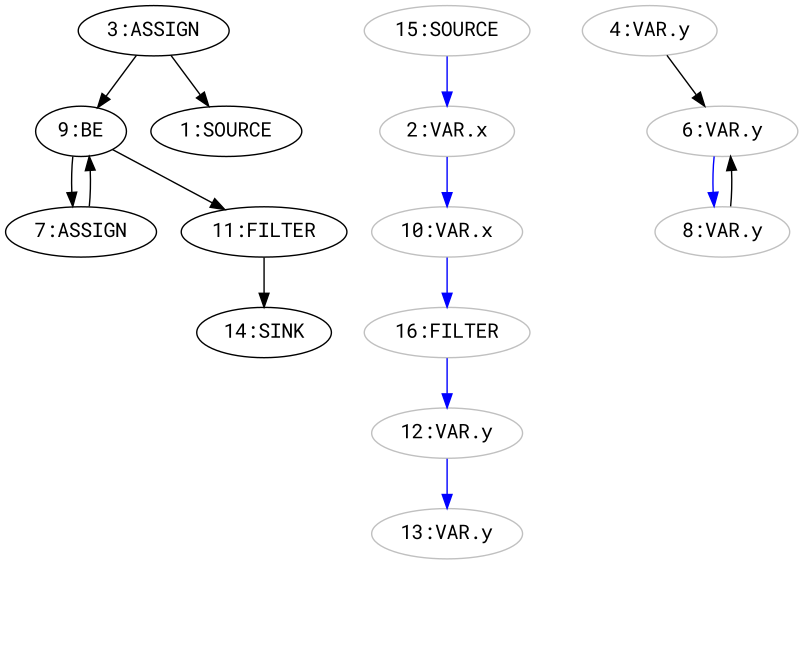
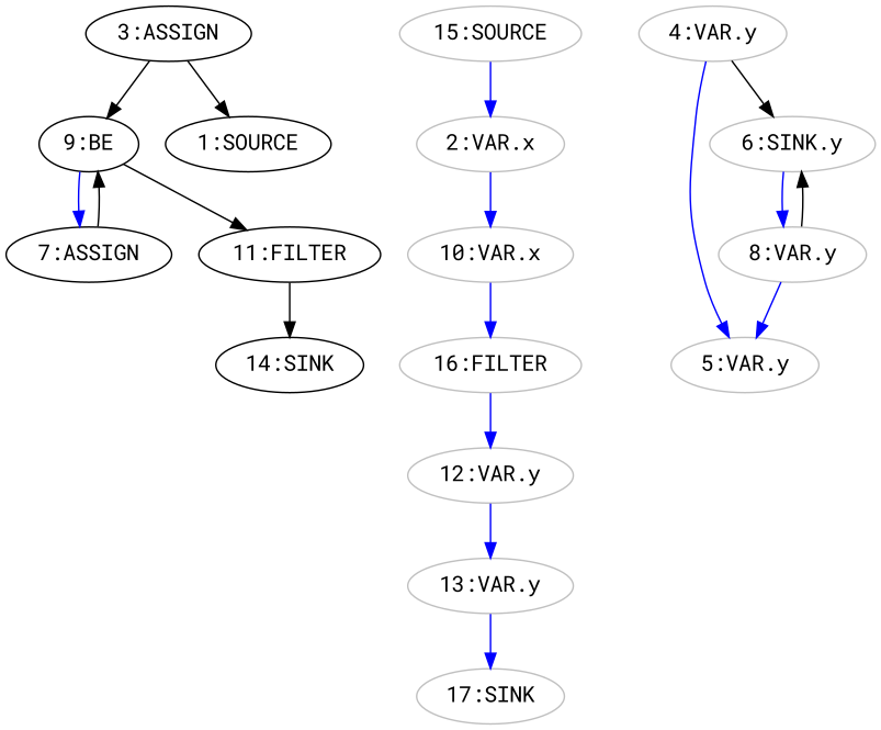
  digraph {
    fontname="Roboto Mono"
    node [fontname="Roboto Mono" color=grey]
    edge [color=blue fontname="Roboto Mono"]
    n1 [label="3:ASSIGN" color=""]
    n2 [label="9:BE" color=""]
    n3 [label="1:SOURCE" color=""]
    n4 [label="7:ASSIGN" color=""]
    n5 [label="11:FILTER" color=""]
    n6 [label="14:SINK" color=""]
    n7 [label="2:VAR.x"]
    n8 [label="10:VAR.x"]
    n9 [label="16:FILTER"]
    n10 [label="4:VAR.y"]
-   n12 [label="6:VAR.y"]
+   n11 [label="5:VAR.y"]
+   n12 [label="6:SINK.y"]
    n13 [label="8:VAR.y"]
    n14 [label="12:VAR.y"]
    n15 [label="13:VAR.y"]
+   n16 [label="17:SINK"]
    n17 [label="15:SOURCE"]
    n1 -> n2 [color=black]
    n1 -> n3 [color=black]
-   n2 -> n4 [color=black]
+   n2 -> n4
    n2 -> n5 [color=black]
    n4 -> n2 [color=black]
    n5 -> n6 [color=black]
    n7 -> n8
    n8 -> n9
    n9 -> n14
+   n10 -> n11
    n10 -> n12 [color=black]
    n12 -> n13
+   n13 -> n11
    n13 -> n12 [color=black]
    n14 -> n15
+   n15 -> n16
    n17 -> n7
  }
